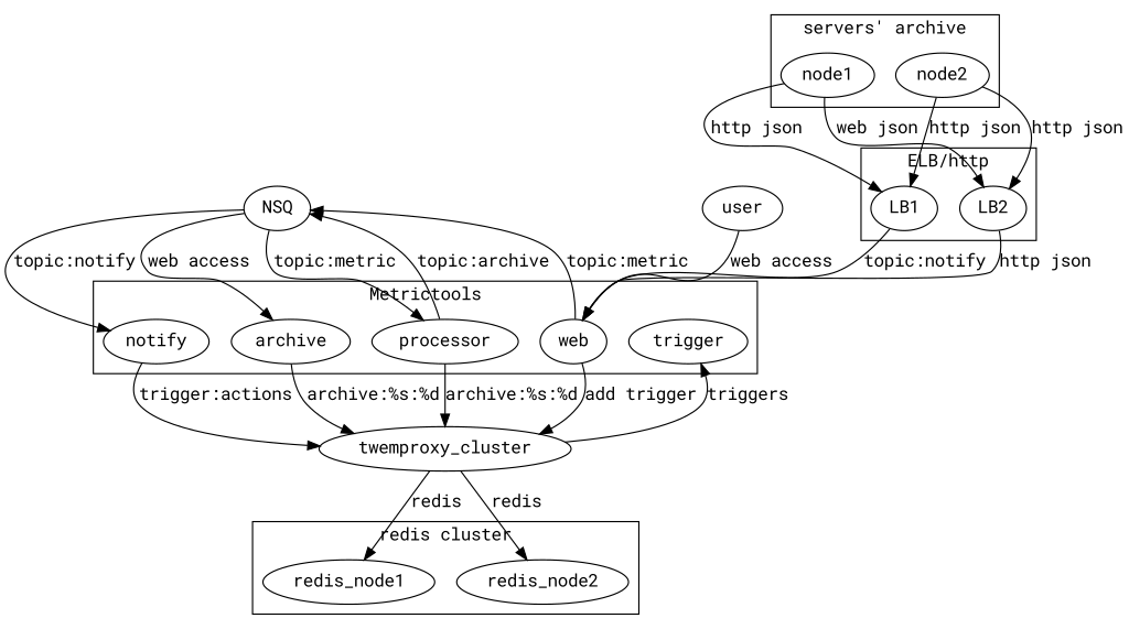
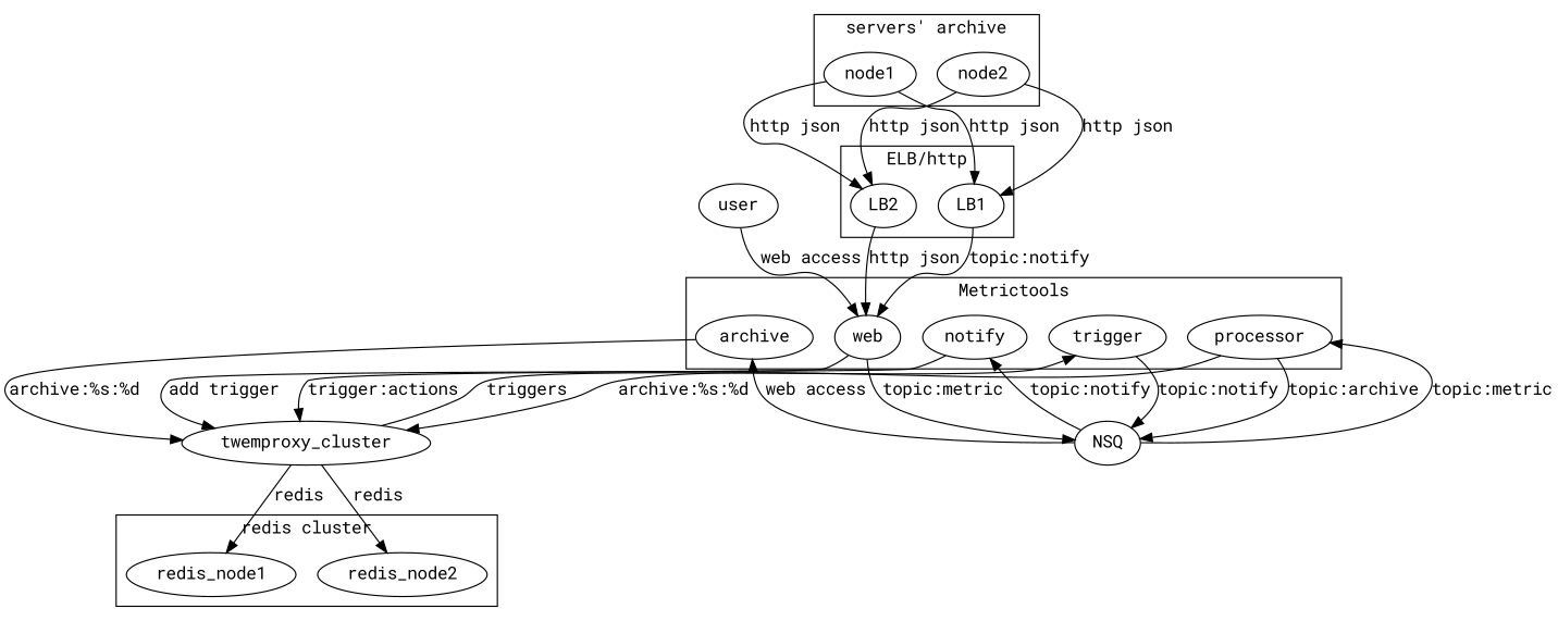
  digraph {
    fontname="Roboto Mono"
    node [fontname="Roboto Mono"]
    edge [fontname="Roboto Mono" weight=1]
    LB1
    LB2
    node1
    node2
    web
    processor
    trigger
    archive
    notify
    redis_node1
    redis_node2
    NSQ
    twemproxy_cluster
    user
    subgraph cluster_1 {
      label="ELB/http"
      LB1
      LB2
    }
    subgraph cluster_2 {
      label="servers' archive"
      node1
      node2
    }
    subgraph cluster_3 {
      label=Metrictools
      web
      processor
      trigger
      archive
      notify
    }
    subgraph cluster_4 {
      label="redis cluster"
      redis_node1
      redis_node2
    }
    LB1 -> web [label="topic:notify"]
    LB2 -> web [label="http json"]
    node1 -> LB1 [label="http json"]
-   node1 -> LB2 [label="web json"]
+   node1 -> LB2 [label="http json"]
    node2 -> LB1 [label="http json"]
    node2 -> LB2 [label="http json"]
    web -> NSQ [label="topic:metric"]
    web -> twemproxy_cluster [label="add trigger"]
    processor -> NSQ [label="topic:archive"]
    processor -> twemproxy_cluster [label="archive:%s:%d"]
+   trigger -> NSQ [label="topic:notify"]
    archive -> twemproxy_cluster [label="archive:%s:%d"]
    notify -> twemproxy_cluster [label="trigger:actions"]
    NSQ -> processor [label="topic:metric"]
    NSQ -> archive [label="web access"]
    NSQ -> notify [label="topic:notify"]
    twemproxy_cluster -> trigger [label=triggers]
    twemproxy_cluster -> redis_node1 [label=redis]
    twemproxy_cluster -> redis_node2 [label=redis]
    user -> web [label="web access"]
  }
